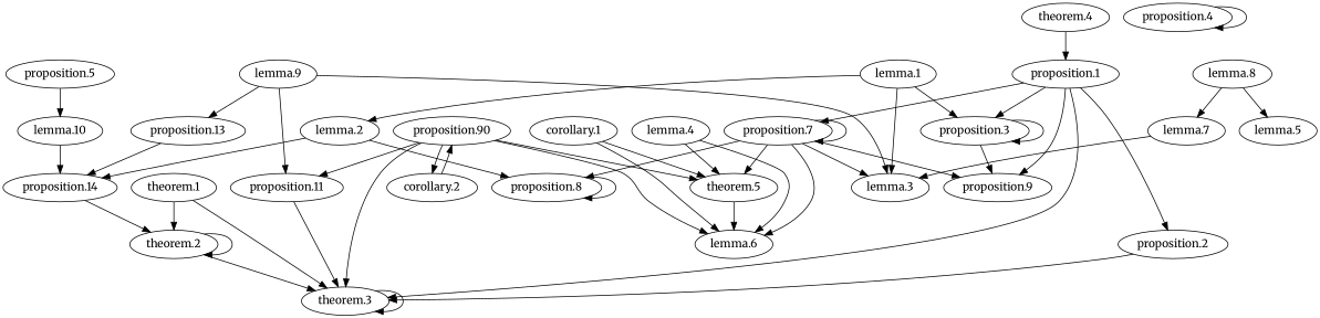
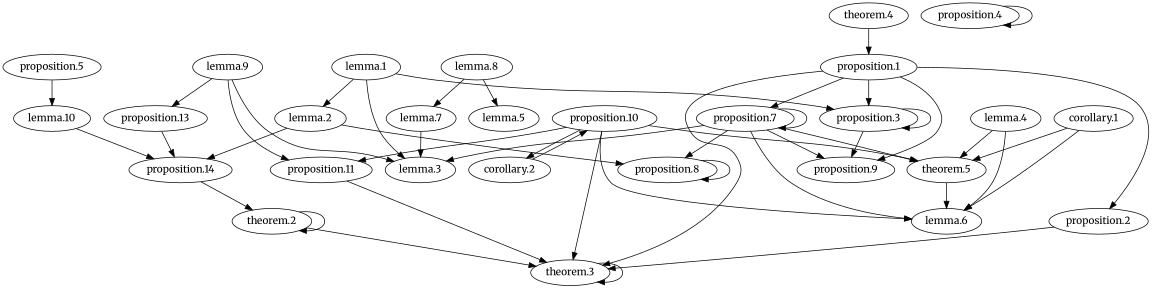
  strict digraph {
    fontname=Merriweather
    node [fontname=Merriweather]
    edge [fontname=Merriweather]
-   n1 [label="theorem.1"]
    n2 [label="theorem.2"]
    n3 [label="theorem.3"]
    n4 [label="proposition.1"]
    n5 [label="proposition.2"]
    n6 [label="proposition.3"]
    n7 [label="proposition.7"]
    n8 [label="proposition.9"]
    n9 [label="theorem.5"]
    n10 [label="lemma.6"]
    n11 [label="lemma.3"]
    n12 [label="proposition.8"]
-   n13 [label="proposition.90"]
+   n13 [label="proposition.10"]
    n14 [label="proposition.11"]
    n15 [label="corollary.2"]
    n16 [label="theorem.4"]
    n17 [label="proposition.4"]
    n18 [label="lemma.1"]
    n19 [label="lemma.2"]
    n20 [label="proposition.14"]
    n21 [label="lemma.7"]
    n22 [label="lemma.9"]
    n23 [label="proposition.13"]
    n24 [label="corollary.1"]
    n25 [label="lemma.4"]
    n26 [label="lemma.8"]
    n27 [label="lemma.5"]
    n28 [label="lemma.10"]
    n29 [label="proposition.5"]
-   n1 -> n2
-   n1 -> n3
    n2 -> n2
    n2 -> n3
    n3 -> n3
    n4 -> n3
    n4 -> n5
    n4 -> n6
    n4 -> n7
    n4 -> n8
    n5 -> n3
    n6 -> n6
    n6 -> n8
    n7 -> n7
    n7 -> n8
    n7 -> n9
    n7 -> n10
    n7 -> n11
    n7 -> n12
    n9 -> n10
    n12 -> n12
    n13 -> n3
    n13 -> n9
    n13 -> n10
    n13 -> n14
    n13 -> n15
    n14 -> n3
    n15 -> n13
    n16 -> n4
    n17 -> n17
    n18 -> n6
    n18 -> n11
    n18 -> n19
    n19 -> n12
    n19 -> n20
    n20 -> n2
    n21 -> n11
    n22 -> n11
    n22 -> n14
    n22 -> n23
    n23 -> n20
    n24 -> n9
    n24 -> n10
    n25 -> n9
    n25 -> n10
    n26 -> n21
    n26 -> n27
    n28 -> n20
    n29 -> n28
  }
